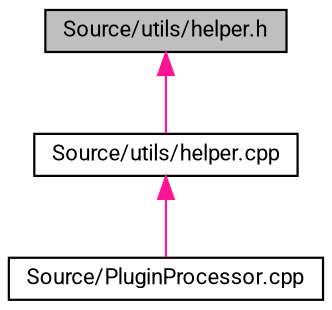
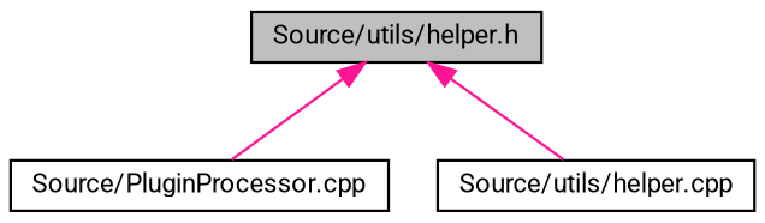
  digraph {
    fontname=Roboto
    node [color=black fillcolor=white fontname=Roboto fontsize=10 shape=record style=filled]
    edge [color=deeppink dir=back fontname=Roboto fontsize=10 labelfontname=Helvetica labelfontsize=10 style=solid]
    n1 [fillcolor=grey75 fontcolor=black height=0.2 label="Source/utils/helper.h" width=0.4]
    n2 [height=0.2 label="Source/PluginProcessor.cpp" width=0.4]
    n3 [height=0.2 label="Source/utils/helper.cpp" width=0.4]
-   n3 -> n2
+   n1 -> n2
    n1 -> n3
  }
